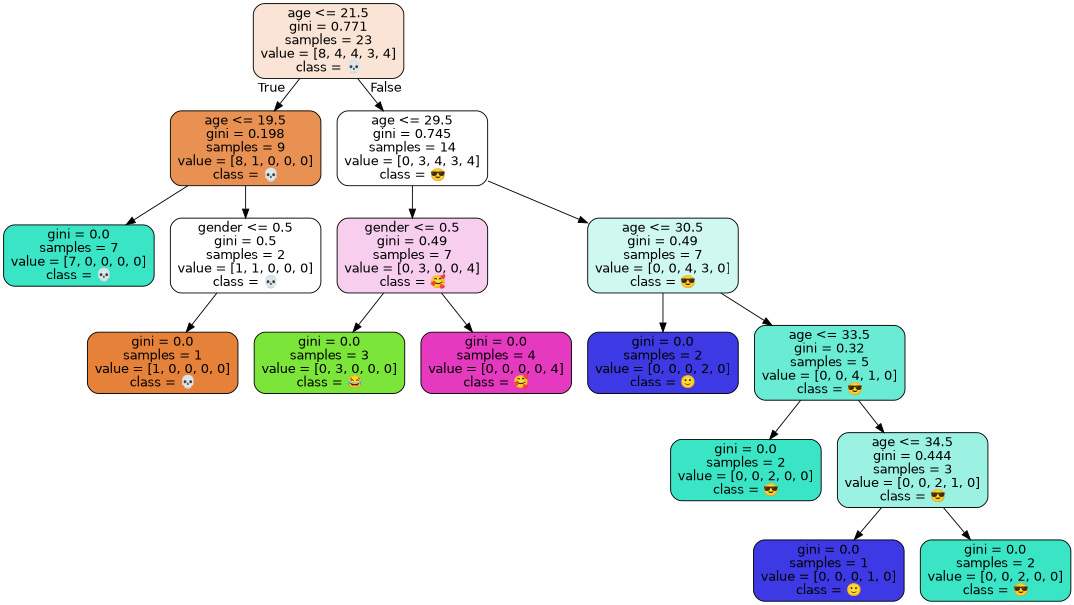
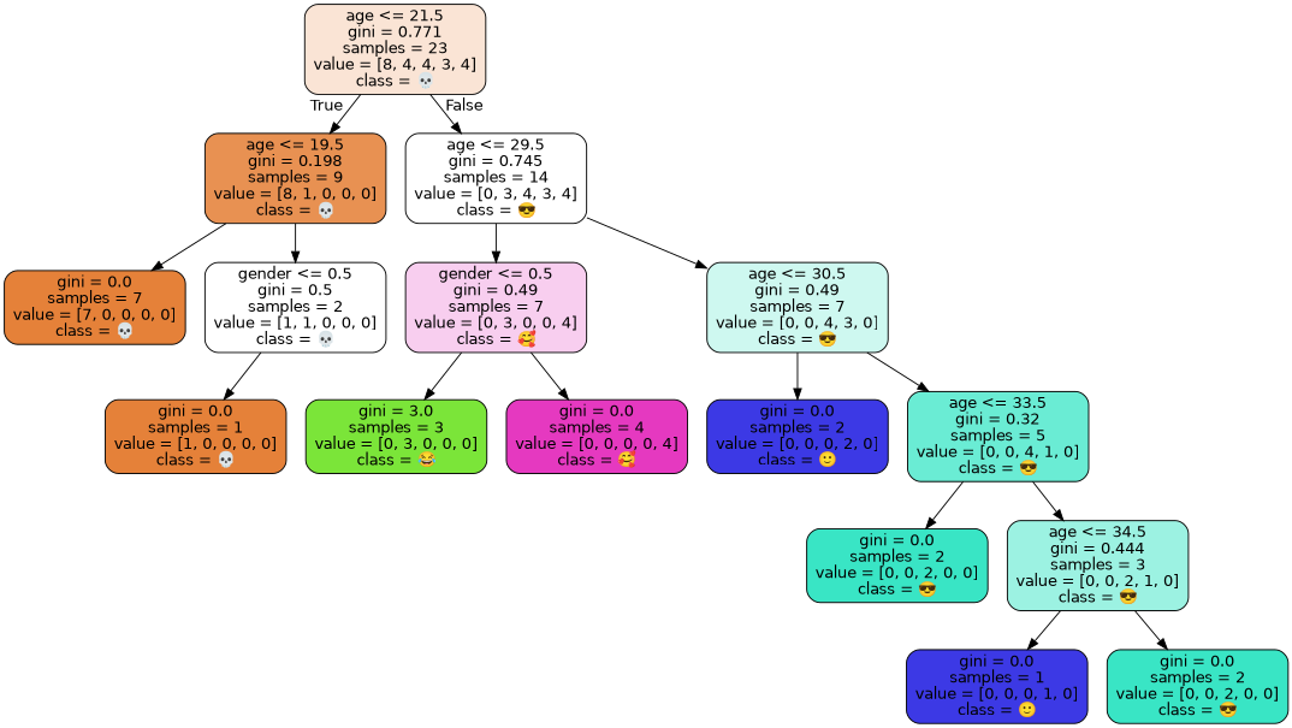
  digraph {
    node [color=black fillcolor="#ffffff" fontname=helvetica shape=box style="filled, rounded"]
    edge [fontname=helvetica]
    n1 [fillcolor="#fae4d5" label="age <= 21.5\ngini = 0.771\nsamples = 23\nvalue = [8, 4, 4, 3, 4]\nclass = 💀"]
    n2 [fillcolor="#e89152" label="age <= 19.5\ngini = 0.198\nsamples = 9\nvalue = [8, 1, 0, 0, 0]\nclass = 💀"]
    n3 [label="age <= 29.5\ngini = 0.745\nsamples = 14\nvalue = [0, 3, 4, 3, 4]\nclass = 😎"]
-   n4 [fillcolor="#39e5c5" label="gini = 0.0\nsamples = 7\nvalue = [7, 0, 0, 0, 0]\nclass = 💀"]
+   n4 [fillcolor="#e58139" label="gini = 0.0\nsamples = 7\nvalue = [7, 0, 0, 0, 0]\nclass = 💀"]
    n5 [label="gender <= 0.5\ngini = 0.5\nsamples = 2\nvalue = [1, 1, 0, 0, 0]\nclass = 💀"]
    n6 [fillcolor="#f8ceef" label="gender <= 0.5\ngini = 0.49\nsamples = 7\nvalue = [0, 3, 0, 0, 4]\nclass = 🥰"]
    n7 [fillcolor="#cef8f0" label="age <= 30.5\ngini = 0.49\nsamples = 7\nvalue = [0, 0, 4, 3, 0]\nclass = 😎"]
    n8 [fillcolor="#e58139" label="gini = 0.0\nsamples = 1\nvalue = [1, 0, 0, 0, 0]\nclass = 💀"]
-   n9 [fillcolor="#7be539" label="gini = 0.0\nsamples = 3\nvalue = [0, 3, 0, 0, 0]\nclass = 😂"]
+   n9 [fillcolor="#7be539" label="gini = 3.0\nsamples = 3\nvalue = [0, 3, 0, 0, 0]\nclass = 😂"]
    n10 [fillcolor="#e539c0" label="gini = 0.0\nsamples = 4\nvalue = [0, 0, 0, 0, 4]\nclass = 🥰"]
    n11 [fillcolor="#3c39e5" label="gini = 0.0\nsamples = 2\nvalue = [0, 0, 0, 2, 0]\nclass = 🙂"]
    n12 [fillcolor="#6aecd4" label="age <= 33.5\ngini = 0.32\nsamples = 5\nvalue = [0, 0, 4, 1, 0]\nclass = 😎"]
    n13 [fillcolor="#39e5c5" label="gini = 0.0\nsamples = 2\nvalue = [0, 0, 2, 0, 0]\nclass = 😎"]
    n14 [fillcolor="#9cf2e2" label="age <= 34.5\ngini = 0.444\nsamples = 3\nvalue = [0, 0, 2, 1, 0]\nclass = 😎"]
    n15 [fillcolor="#3c39e5" label="gini = 0.0\nsamples = 1\nvalue = [0, 0, 0, 1, 0]\nclass = 🙂"]
    n16 [fillcolor="#39e5c5" label="gini = 0.0\nsamples = 2\nvalue = [0, 0, 2, 0, 0]\nclass = 😎"]
    n1 -> n2 [headlabel=True labelangle=45 labeldistance=2.5]
    n1 -> n3 [headlabel=False labelangle=-45 labeldistance=2.5]
    n2 -> n4
    n2 -> n5
    n3 -> n6
    n3 -> n7
    n5 -> n8
    n6 -> n9
    n6 -> n10
    n7 -> n11
    n7 -> n12
    n12 -> n13
    n12 -> n14
    n14 -> n15
    n14 -> n16
  }
